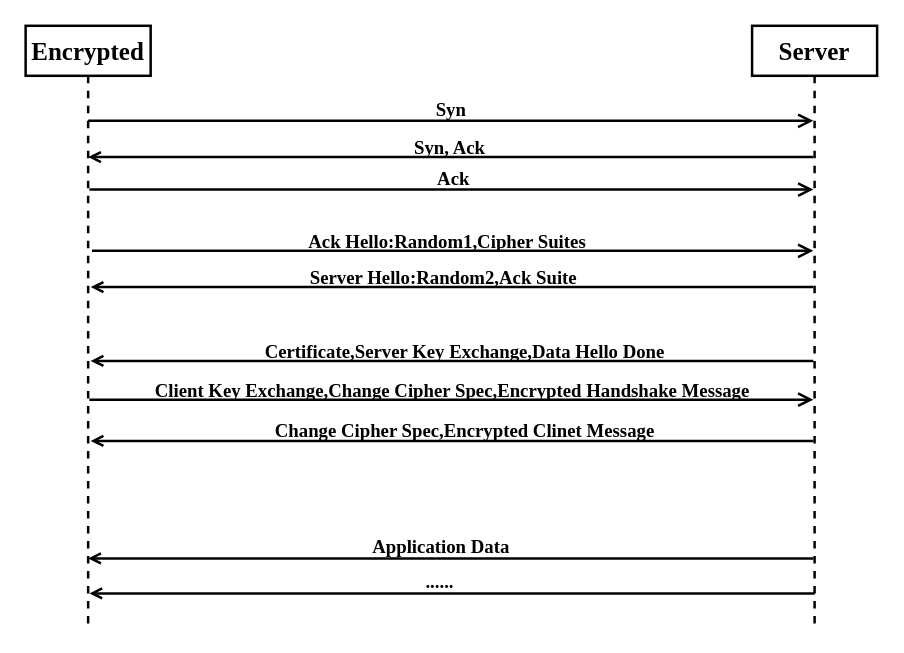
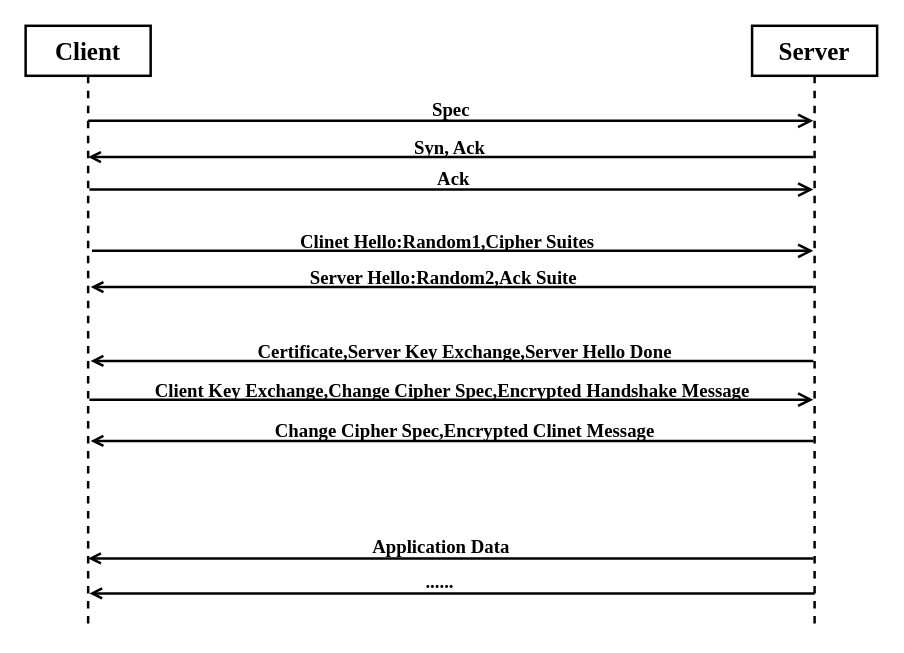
  <mxCell id="0" />
  <mxCell id="1" parent="0" />
- <mxCell id="2" value="&lt;b&gt;Encrypted&lt;/b&gt;" style="shape=umlLifeline;perimeter=lifelinePerimeter;whiteSpace=wrap;html=1;container=1;dropTarget=0;collapsible=0;recursiveResize=0;outlineConnect=0;portConstraint=eastwest;newEdgeStyle={&quot;edgeStyle&quot;:&quot;elbowEdgeStyle&quot;,&quot;elbow&quot;:&quot;vertical&quot;,&quot;curved&quot;:0,&quot;rounded&quot;:0};hachureGap=4;fontFamily=Architects Daughter;fontSource=https%3A%2F%2Ffonts.googleapis.com%2Fcss%3Ffamily%3DArchitects%2BDaughter;fontSize=20;strokeWidth=2;" vertex="1" parent="1"><mxGeometry x="20" y="20" width="100" height="480" as="geometry" /></mxCell>
+ <mxCell id="2" value="&lt;b&gt;Client&lt;/b&gt;" style="shape=umlLifeline;perimeter=lifelinePerimeter;whiteSpace=wrap;html=1;container=1;dropTarget=0;collapsible=0;recursiveResize=0;outlineConnect=0;portConstraint=eastwest;newEdgeStyle={&quot;edgeStyle&quot;:&quot;elbowEdgeStyle&quot;,&quot;elbow&quot;:&quot;vertical&quot;,&quot;curved&quot;:0,&quot;rounded&quot;:0};hachureGap=4;fontFamily=Architects Daughter;fontSource=https%3A%2F%2Ffonts.googleapis.com%2Fcss%3Ffamily%3DArchitects%2BDaughter;fontSize=20;strokeWidth=2;" vertex="1" parent="1"><mxGeometry x="20" y="20" width="100" height="480" as="geometry" /></mxCell>
  <mxCell id="3" value="&lt;b&gt;Server&lt;/b&gt;" style="shape=umlLifeline;perimeter=lifelinePerimeter;whiteSpace=wrap;html=1;container=1;dropTarget=0;collapsible=0;recursiveResize=0;outlineConnect=0;portConstraint=eastwest;newEdgeStyle={&quot;edgeStyle&quot;:&quot;elbowEdgeStyle&quot;,&quot;elbow&quot;:&quot;vertical&quot;,&quot;curved&quot;:0,&quot;rounded&quot;:0};hachureGap=4;fontFamily=Architects Daughter;fontSource=https%3A%2F%2Ffonts.googleapis.com%2Fcss%3Ffamily%3DArchitects%2BDaughter;fontSize=20;strokeWidth=2;" vertex="1" parent="1"><mxGeometry x="601" y="20" width="100" height="480" as="geometry" /></mxCell>
  <mxCell id="4" value="" style="endArrow=open;startArrow=none;endFill=0;startFill=0;endSize=8;html=1;verticalAlign=bottom;labelBackgroundColor=none;rounded=0;hachureGap=4;fontFamily=Architects Daughter;fontSource=https%3A%2F%2Ffonts.googleapis.com%2Fcss%3Ffamily%3DArchitects%2BDaughter;fontSize=16;strokeWidth=2;" edge="1" parent="1" target="3"><mxGeometry width="160" relative="1" as="geometry"><mxPoint x="70" y="96" as="sourcePoint" /><mxPoint x="479" y="96" as="targetPoint" /></mxGeometry></mxCell>
  <mxCell id="5" value="" style="endArrow=none;startArrow=open;endFill=0;startFill=0;endSize=8;html=1;verticalAlign=bottom;labelBackgroundColor=none;rounded=0;hachureGap=4;fontFamily=Architects Daughter;fontSource=https%3A%2F%2Ffonts.googleapis.com%2Fcss%3Ffamily%3DArchitects%2BDaughter;fontSize=16;strokeWidth=2;" edge="1" parent="1"><mxGeometry width="160" relative="1" as="geometry"><mxPoint x="70" y="446" as="sourcePoint" /><mxPoint x="650" y="446" as="targetPoint" /></mxGeometry></mxCell>
- <mxCell id="6" value="&lt;font style=&quot;font-size: 15px;&quot; face=&quot;Comic Sans MS&quot;&gt;&lt;b&gt;Syn&lt;/b&gt;&lt;/font&gt;" style="text;html=1;align=center;verticalAlign=middle;resizable=0;points=[];autosize=1;strokeColor=none;fillColor=none;fontSize=20;fontFamily=Architects Daughter;strokeWidth=0;" vertex="1" parent="1"><mxGeometry x="335" y="65" width="50" height="40" as="geometry" /></mxCell>
+ <mxCell id="6" value="&lt;font style=&quot;font-size: 15px;&quot; face=&quot;Comic Sans MS&quot;&gt;&lt;b&gt;Spec&lt;/b&gt;&lt;/font&gt;" style="text;html=1;align=center;verticalAlign=middle;resizable=0;points=[];autosize=1;strokeColor=none;fillColor=none;fontSize=20;fontFamily=Architects Daughter;strokeWidth=0;" vertex="1" parent="1"><mxGeometry x="335" y="65" width="50" height="40" as="geometry" /></mxCell>
  <mxCell id="7" value="" style="endArrow=none;startArrow=open;endFill=0;startFill=0;endSize=8;html=1;verticalAlign=bottom;labelBackgroundColor=none;rounded=0;hachureGap=4;fontFamily=Architects Daughter;fontSource=https%3A%2F%2Ffonts.googleapis.com%2Fcss%3Ffamily%3DArchitects%2BDaughter;fontSize=16;strokeWidth=2;" edge="1" parent="1" target="3"><mxGeometry width="160" relative="1" as="geometry"><mxPoint x="70" y="125" as="sourcePoint" /><mxPoint x="479" y="125" as="targetPoint" /></mxGeometry></mxCell>
  <mxCell id="8" value="&lt;font style=&quot;font-size: 15px;&quot; face=&quot;Comic Sans MS&quot;&gt;&lt;b&gt;Syn, Ack&lt;/b&gt;&lt;/font&gt;" style="text;html=1;align=center;verticalAlign=middle;resizable=0;points=[];autosize=1;strokeColor=none;fillColor=none;fontSize=20;fontFamily=Architects Daughter;strokeWidth=0;" vertex="1" parent="1"><mxGeometry x="314" y="95" width="90" height="40" as="geometry" /></mxCell>
  <mxCell id="9" value="" style="endArrow=open;startArrow=none;endFill=0;startFill=0;endSize=8;html=1;verticalAlign=bottom;labelBackgroundColor=none;rounded=0;hachureGap=4;fontFamily=Architects Daughter;fontSource=https%3A%2F%2Ffonts.googleapis.com%2Fcss%3Ffamily%3DArchitects%2BDaughter;fontSize=16;strokeWidth=2;" edge="1" parent="1" target="3"><mxGeometry width="160" relative="1" as="geometry"><mxPoint x="71" y="151" as="sourcePoint" /><mxPoint x="480" y="151" as="targetPoint" /></mxGeometry></mxCell>
  <mxCell id="10" value="&lt;font style=&quot;font-size: 15px;&quot; face=&quot;Comic Sans MS&quot;&gt;&lt;b&gt;Ack&lt;/b&gt;&lt;/font&gt;" style="text;html=1;align=center;verticalAlign=middle;resizable=0;points=[];autosize=1;strokeColor=none;fillColor=none;fontSize=20;fontFamily=Architects Daughter;strokeWidth=0;" vertex="1" parent="1"><mxGeometry x="337" y="120" width="50" height="40" as="geometry" /></mxCell>
  <mxCell id="11" value="" style="endArrow=open;startArrow=none;endFill=0;startFill=0;endSize=8;html=1;verticalAlign=bottom;labelBackgroundColor=none;rounded=0;hachureGap=4;fontFamily=Architects Daughter;fontSource=https%3A%2F%2Ffonts.googleapis.com%2Fcss%3Ffamily%3DArchitects%2BDaughter;fontSize=16;strokeWidth=2;" edge="1" parent="1" target="3"><mxGeometry width="160" relative="1" as="geometry"><mxPoint x="73" y="200" as="sourcePoint" /><mxPoint x="482" y="200" as="targetPoint" /></mxGeometry></mxCell>
- <mxCell id="12" value="&lt;font style=&quot;font-size: 15px;&quot; face=&quot;Comic Sans MS&quot;&gt;&lt;b&gt;Ack Hello:&lt;/b&gt;&lt;/font&gt;&lt;b style=&quot;border-color: var(--border-color); font-family: &amp;quot;Comic Sans MS&amp;quot;; font-size: 15px;&quot;&gt;Random1,Cipher Suites&lt;/b&gt;" style="text;html=1;align=center;verticalAlign=middle;resizable=0;points=[];autosize=1;strokeColor=none;fillColor=none;fontSize=20;fontFamily=Architects Daughter;strokeWidth=0;" vertex="1" parent="1"><mxGeometry x="217" y="170" width="280" height="40" as="geometry" /></mxCell>
+ <mxCell id="12" value="&lt;font style=&quot;font-size: 15px;&quot; face=&quot;Comic Sans MS&quot;&gt;&lt;b&gt;Clinet Hello:&lt;/b&gt;&lt;/font&gt;&lt;b style=&quot;border-color: var(--border-color); font-family: &amp;quot;Comic Sans MS&amp;quot;; font-size: 15px;&quot;&gt;Random1,Cipher Suites&lt;/b&gt;" style="text;html=1;align=center;verticalAlign=middle;resizable=0;points=[];autosize=1;strokeColor=none;fillColor=none;fontSize=20;fontFamily=Architects Daughter;strokeWidth=0;" vertex="1" parent="1"><mxGeometry x="217" y="170" width="280" height="40" as="geometry" /></mxCell>
  <mxCell id="13" value="" style="endArrow=none;startArrow=open;endFill=0;startFill=0;endSize=8;html=1;verticalAlign=bottom;labelBackgroundColor=none;rounded=0;hachureGap=4;fontFamily=Architects Daughter;fontSource=https%3A%2F%2Ffonts.googleapis.com%2Fcss%3Ffamily%3DArchitects%2BDaughter;fontSize=16;strokeWidth=2;" edge="1" parent="1" target="3"><mxGeometry width="160" relative="1" as="geometry"><mxPoint x="72" y="229" as="sourcePoint" /><mxPoint x="481" y="229" as="targetPoint" /></mxGeometry></mxCell>
  <mxCell id="14" value="&lt;font style=&quot;font-size: 15px;&quot; face=&quot;Comic Sans MS&quot;&gt;&lt;b&gt;Server Hello:Random2,Ack Suite&lt;/b&gt;&lt;/font&gt;" style="text;html=1;align=center;verticalAlign=middle;resizable=0;points=[];autosize=1;strokeColor=none;fillColor=none;fontSize=20;fontFamily=Architects Daughter;strokeWidth=0;" vertex="1" parent="1"><mxGeometry x="214" y="199" width="280" height="40" as="geometry" /></mxCell>
  <mxCell id="15" value="" style="endArrow=none;startArrow=open;endFill=0;startFill=0;endSize=8;html=1;verticalAlign=bottom;labelBackgroundColor=none;rounded=0;hachureGap=4;fontFamily=Architects Daughter;fontSource=https%3A%2F%2Ffonts.googleapis.com%2Fcss%3Ffamily%3DArchitects%2BDaughter;fontSize=16;strokeWidth=2;" edge="1" parent="1"><mxGeometry width="160" relative="1" as="geometry"><mxPoint x="72" y="288" as="sourcePoint" /><mxPoint x="650" y="288" as="targetPoint" /></mxGeometry></mxCell>
- <mxCell id="16" value="&lt;font style=&quot;font-size: 15px;&quot; face=&quot;Comic Sans MS&quot;&gt;&lt;b&gt;Certificate,&lt;/b&gt;&lt;/font&gt;&lt;b style=&quot;border-color: var(--border-color); font-family: &amp;quot;Comic Sans MS&amp;quot;; font-size: 15px;&quot;&gt;Server Key Exchange,&lt;/b&gt;&lt;b style=&quot;border-color: var(--border-color); font-family: &amp;quot;Comic Sans MS&amp;quot;; font-size: 15px;&quot;&gt;Data Hello Done&lt;/b&gt;" style="text;html=1;align=center;verticalAlign=middle;resizable=0;points=[];autosize=1;strokeColor=none;fillColor=none;fontSize=20;fontFamily=Architects Daughter;strokeWidth=0;" vertex="1" parent="1"><mxGeometry x="171" y="258" width="400" height="40" as="geometry" /></mxCell>
+ <mxCell id="16" value="&lt;font style=&quot;font-size: 15px;&quot; face=&quot;Comic Sans MS&quot;&gt;&lt;b&gt;Certificate,&lt;/b&gt;&lt;/font&gt;&lt;b style=&quot;border-color: var(--border-color); font-family: &amp;quot;Comic Sans MS&amp;quot;; font-size: 15px;&quot;&gt;Server Key Exchange,&lt;/b&gt;&lt;b style=&quot;border-color: var(--border-color); font-family: &amp;quot;Comic Sans MS&amp;quot;; font-size: 15px;&quot;&gt;Server Hello Done&lt;/b&gt;" style="text;html=1;align=center;verticalAlign=middle;resizable=0;points=[];autosize=1;strokeColor=none;fillColor=none;fontSize=20;fontFamily=Architects Daughter;strokeWidth=0;" vertex="1" parent="1"><mxGeometry x="171" y="258" width="400" height="40" as="geometry" /></mxCell>
  <mxCell id="17" value="" style="endArrow=open;startArrow=none;endFill=0;startFill=0;endSize=8;html=1;verticalAlign=bottom;labelBackgroundColor=none;rounded=0;hachureGap=4;fontFamily=Architects Daughter;fontSource=https%3A%2F%2Ffonts.googleapis.com%2Fcss%3Ffamily%3DArchitects%2BDaughter;fontSize=16;strokeWidth=2;" edge="1" parent="1"><mxGeometry width="160" relative="1" as="geometry"><mxPoint x="71" y="319" as="sourcePoint" /><mxPoint x="650" y="319" as="targetPoint" /></mxGeometry></mxCell>
  <mxCell id="18" value="&lt;font style=&quot;font-size: 15px;&quot; face=&quot;Comic Sans MS&quot;&gt;&lt;b&gt;Client Key Exchange,Change Cipher Spec,Encrypted Handshake Message&lt;/b&gt;&lt;/font&gt;" style="text;html=1;align=center;verticalAlign=middle;resizable=0;points=[];autosize=1;strokeColor=none;fillColor=none;fontSize=20;fontFamily=Architects Daughter;strokeWidth=0;" vertex="1" parent="1"><mxGeometry x="86" y="289" width="550" height="40" as="geometry" /></mxCell>
  <mxCell id="19" value="" style="endArrow=none;startArrow=open;endFill=0;startFill=0;endSize=8;html=1;verticalAlign=bottom;labelBackgroundColor=none;rounded=0;hachureGap=4;fontFamily=Architects Daughter;fontSource=https%3A%2F%2Ffonts.googleapis.com%2Fcss%3Ffamily%3DArchitects%2BDaughter;fontSize=16;strokeWidth=2;" edge="1" parent="1"><mxGeometry width="160" relative="1" as="geometry"><mxPoint x="72" y="352" as="sourcePoint" /><mxPoint x="650" y="352" as="targetPoint" /></mxGeometry></mxCell>
  <mxCell id="20" value="&lt;font face=&quot;Comic Sans MS&quot;&gt;&lt;span style=&quot;font-size: 15px;&quot;&gt;&lt;b&gt;Change Cipher Spec,Encrypted Clinet Message&lt;/b&gt;&lt;/span&gt;&lt;/font&gt;" style="text;html=1;align=center;verticalAlign=middle;resizable=0;points=[];autosize=1;strokeColor=none;fillColor=none;fontSize=20;fontFamily=Architects Daughter;strokeWidth=0;" vertex="1" parent="1"><mxGeometry x="171" y="321" width="400" height="40" as="geometry" /></mxCell>
  <mxCell id="21" value="&lt;font face=&quot;Comic Sans MS&quot;&gt;&lt;span style=&quot;font-size: 15px;&quot;&gt;&lt;b&gt;Application Data&lt;/b&gt;&lt;/span&gt;&lt;/font&gt;" style="text;html=1;align=center;verticalAlign=middle;resizable=0;points=[];autosize=1;strokeColor=none;fillColor=none;fontSize=20;fontFamily=Architects Daughter;strokeWidth=0;" vertex="1" parent="1"><mxGeometry x="282" y="414" width="140" height="40" as="geometry" /></mxCell>
  <mxCell id="22" value="" style="endArrow=none;startArrow=open;endFill=0;startFill=0;endSize=8;html=1;verticalAlign=bottom;labelBackgroundColor=none;rounded=0;hachureGap=4;fontFamily=Architects Daughter;fontSource=https%3A%2F%2Ffonts.googleapis.com%2Fcss%3Ffamily%3DArchitects%2BDaughter;fontSize=16;strokeWidth=2;" edge="1" parent="1"><mxGeometry width="160" relative="1" as="geometry"><mxPoint x="71" y="474" as="sourcePoint" /><mxPoint x="651" y="474" as="targetPoint" /></mxGeometry></mxCell>
  <mxCell id="23" value="&lt;font face=&quot;Comic Sans MS&quot;&gt;&lt;span style=&quot;font-size: 15px;&quot;&gt;&lt;b&gt;......&lt;/b&gt;&lt;/span&gt;&lt;/font&gt;" style="text;html=1;align=center;verticalAlign=middle;resizable=0;points=[];autosize=1;strokeColor=none;fillColor=none;fontSize=20;fontFamily=Architects Daughter;strokeWidth=0;" vertex="1" parent="1"><mxGeometry x="321" y="442" width="60" height="40" as="geometry" /></mxCell>
